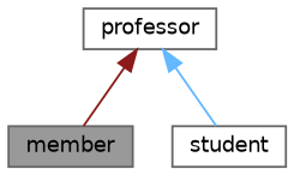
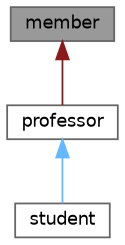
  digraph {
    node [color=gray40 fillcolor=white fontname=Helvetica fontsize=10 shape=box style=filled]
    edge [dir=back fontname=Helvetica fontsize=10 labelfontname=Helvetica labelfontsize=10 style=solid]
    n1 [fillcolor=grey60 fontcolor=black height=0.2 label=member width=0.4]
    n2 [height=0.2 label=professor width=0.4]
    n3 [height=0.2 label=student width=0.4]
-   n2 -> n1 [color=firebrick4]
+   n1 -> n2 [color=firebrick4]
    n2 -> n3 [color=steelblue1]
  }
